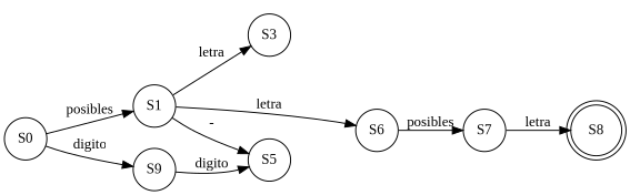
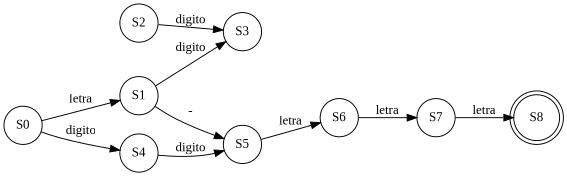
  digraph {
    fontname="Liberation Serif"
    rankdir=LR
    node [fontname="Liberation Serif" shape=circle]
    edge [fontname="Liberation Serif"]
    n1 [label=S0]
    n2 [label=S1]
-   n3 [label=S9]
+   n3 [label=S4]
    n4 [label=S3]
    n5 [label=S5]
+   n6 [label=S2]
    n7 [label=S6]
    n8 [label=S7]
    n9 [label=S8 shape=doublecircle]
-   n1 -> n2 [label=posibles]
+   n1 -> n2 [label=letra]
    n1 -> n3 [label=digito]
-   n2 -> n4 [label=letra]
+   n2 -> n4 [label=digito]
    n2 -> n5 [label="-"]
    n3 -> n5 [label=digito]
-   n2 -> n7 [label=letra]
-   n7 -> n8 [label=posibles]
+   n5 -> n7 [label=letra]
+   n6 -> n4 [label=digito]
+   n7 -> n8 [label=letra]
    n8 -> n9 [label=letra]
  }
